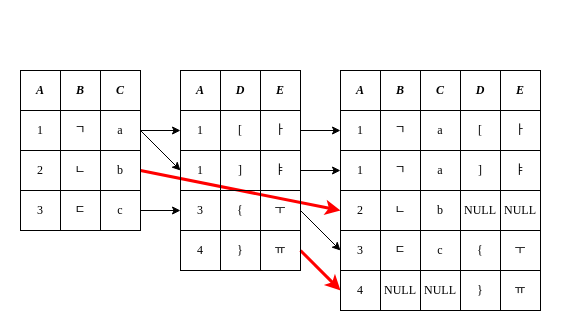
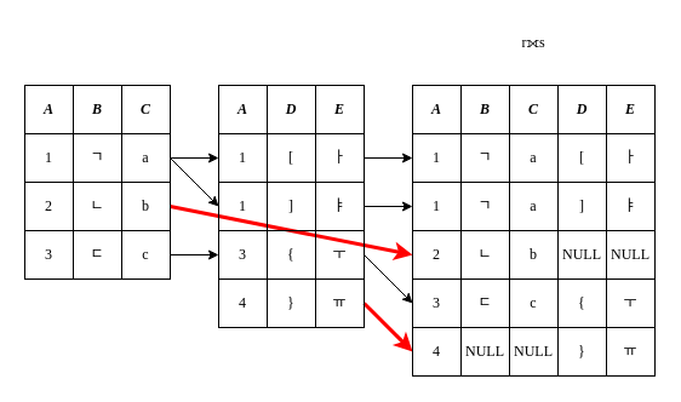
  <mxCell id="0" />
  <mxCell id="1" parent="0" />
  <mxCell id="2" value="A" style="rounded=0;whiteSpace=wrap;html=1;fontFamily=Pretendard Medium;fontStyle=3;fillColor=none;" parent="1" vertex="1"><mxGeometry x="20" y="70" width="40" height="40" as="geometry" /></mxCell>
  <mxCell id="3" value="B" style="rounded=0;whiteSpace=wrap;html=1;fontFamily=Pretendard Medium;fontStyle=3;fillColor=none;" parent="1" vertex="1"><mxGeometry x="60" y="70" width="40" height="40" as="geometry" /></mxCell>
  <mxCell id="4" value="C" style="rounded=0;whiteSpace=wrap;html=1;fontFamily=Pretendard Medium;fontStyle=3;fillColor=none;" parent="1" vertex="1"><mxGeometry x="100" y="70" width="40" height="40" as="geometry" /></mxCell>
  <mxCell id="5" value="A" style="rounded=0;whiteSpace=wrap;html=1;fontFamily=Pretendard Medium;fontStyle=3;fillColor=none;" parent="1" vertex="1"><mxGeometry x="180" y="70" width="40" height="40" as="geometry" /></mxCell>
  <mxCell id="6" value="D" style="rounded=0;whiteSpace=wrap;html=1;fontFamily=Pretendard Medium;fontStyle=3;fillColor=none;" parent="1" vertex="1"><mxGeometry x="220" y="70" width="40" height="40" as="geometry" /></mxCell>
  <mxCell id="7" value="E" style="rounded=0;whiteSpace=wrap;html=1;fontFamily=Pretendard Medium;fontStyle=3;fillColor=none;" parent="1" vertex="1"><mxGeometry x="260" y="70" width="40" height="40" as="geometry" /></mxCell>
  <mxCell id="8" value="1" style="rounded=0;whiteSpace=wrap;html=1;fontFamily=Pretendard Medium;fontStyle=0;fillColor=none;" parent="1" vertex="1"><mxGeometry x="20" y="110" width="40" height="40" as="geometry" /></mxCell>
  <mxCell id="9" value="ㄱ" style="rounded=0;whiteSpace=wrap;html=1;fontFamily=Pretendard Medium;fontStyle=0;fillColor=none;" parent="1" vertex="1"><mxGeometry x="60" y="110" width="40" height="40" as="geometry" /></mxCell>
  <mxCell id="10" style="rounded=0;orthogonalLoop=1;jettySize=auto;html=1;exitX=1;exitY=0.5;exitDx=0;exitDy=0;entryX=0;entryY=0.5;entryDx=0;entryDy=0;" parent="1" source="12" target="13" edge="1"><mxGeometry relative="1" as="geometry" /></mxCell>
  <mxCell id="11" style="rounded=0;orthogonalLoop=1;jettySize=auto;html=1;exitX=1;exitY=0.5;exitDx=0;exitDy=0;entryX=0;entryY=0.5;entryDx=0;entryDy=0;" parent="1" source="12" target="21" edge="1"><mxGeometry relative="1" as="geometry" /></mxCell>
  <mxCell id="12" value="a" style="rounded=0;whiteSpace=wrap;html=1;fontFamily=Pretendard Medium;fontStyle=0;fillColor=none;" parent="1" vertex="1"><mxGeometry x="100" y="110" width="40" height="40" as="geometry" /></mxCell>
  <mxCell id="13" value="1" style="rounded=0;whiteSpace=wrap;html=1;fontFamily=Pretendard Medium;fontStyle=0;fillColor=none;" parent="1" vertex="1"><mxGeometry x="180" y="110" width="40" height="40" as="geometry" /></mxCell>
  <mxCell id="14" value="[" style="rounded=0;whiteSpace=wrap;html=1;fontFamily=Pretendard Medium;fontStyle=0;fillColor=none;" parent="1" vertex="1"><mxGeometry x="220" y="110" width="40" height="40" as="geometry" /></mxCell>
  <mxCell id="15" style="edgeStyle=orthogonalEdgeStyle;rounded=0;orthogonalLoop=1;jettySize=auto;html=1;exitX=1;exitY=0.5;exitDx=0;exitDy=0;entryX=0;entryY=0.5;entryDx=0;entryDy=0;" parent="1" source="16" target="36" edge="1"><mxGeometry relative="1" as="geometry" /></mxCell>
  <mxCell id="16" value="ㅏ" style="rounded=0;whiteSpace=wrap;html=1;fontFamily=Pretendard Medium;fontStyle=0;fillColor=none;" parent="1" vertex="1"><mxGeometry x="260" y="110" width="40" height="40" as="geometry" /></mxCell>
  <mxCell id="17" value="2" style="rounded=0;whiteSpace=wrap;html=1;fontFamily=Pretendard Medium;fontStyle=0;fillColor=none;" parent="1" vertex="1"><mxGeometry x="20" y="150" width="40" height="40" as="geometry" /></mxCell>
  <mxCell id="18" value="ㄴ" style="rounded=0;whiteSpace=wrap;html=1;fontFamily=Pretendard Medium;fontStyle=0;fillColor=none;" parent="1" vertex="1"><mxGeometry x="60" y="150" width="40" height="40" as="geometry" /></mxCell>
  <mxCell id="19" style="rounded=0;orthogonalLoop=1;jettySize=auto;html=1;exitX=1;exitY=0.5;exitDx=0;exitDy=0;entryX=0;entryY=0.5;entryDx=0;entryDy=0;strokeColor=#FF0000;strokeWidth=3;" edge="1" parent="1" source="20" target="63"><mxGeometry relative="1" as="geometry" /></mxCell>
  <mxCell id="20" value="b" style="rounded=0;whiteSpace=wrap;html=1;fontFamily=Pretendard Medium;fontStyle=0;fillColor=none;" parent="1" vertex="1"><mxGeometry x="100" y="150" width="40" height="40" as="geometry" /></mxCell>
  <mxCell id="21" value="1" style="rounded=0;whiteSpace=wrap;html=1;fontFamily=Pretendard Medium;fontStyle=0;fillColor=none;" parent="1" vertex="1"><mxGeometry x="180" y="150" width="40" height="40" as="geometry" /></mxCell>
  <mxCell id="22" value="]" style="rounded=0;whiteSpace=wrap;html=1;fontFamily=Pretendard Medium;fontStyle=0;fillColor=none;" parent="1" vertex="1"><mxGeometry x="220" y="150" width="40" height="40" as="geometry" /></mxCell>
  <mxCell id="23" style="edgeStyle=orthogonalEdgeStyle;rounded=0;orthogonalLoop=1;jettySize=auto;html=1;exitX=1;exitY=0.5;exitDx=0;exitDy=0;entryX=0;entryY=0.5;entryDx=0;entryDy=0;" parent="1" source="24" target="39" edge="1"><mxGeometry relative="1" as="geometry" /></mxCell>
  <mxCell id="24" value="ㅑ" style="rounded=0;whiteSpace=wrap;html=1;fontFamily=Pretendard Medium;fontStyle=0;fillColor=none;" parent="1" vertex="1"><mxGeometry x="260" y="150" width="40" height="40" as="geometry" /></mxCell>
  <mxCell id="25" value="3" style="rounded=0;whiteSpace=wrap;html=1;fontFamily=Pretendard Medium;fontStyle=0;fillColor=none;" parent="1" vertex="1"><mxGeometry x="20" y="190" width="40" height="40" as="geometry" /></mxCell>
  <mxCell id="26" value="ㄷ" style="rounded=0;whiteSpace=wrap;html=1;fontFamily=Pretendard Medium;fontStyle=0;fillColor=none;" parent="1" vertex="1"><mxGeometry x="60" y="190" width="40" height="40" as="geometry" /></mxCell>
  <mxCell id="27" style="edgeStyle=orthogonalEdgeStyle;rounded=0;orthogonalLoop=1;jettySize=auto;html=1;exitX=1;exitY=0.5;exitDx=0;exitDy=0;" parent="1" source="28" target="29" edge="1"><mxGeometry relative="1" as="geometry" /></mxCell>
  <mxCell id="28" value="c" style="rounded=0;whiteSpace=wrap;html=1;fontFamily=Pretendard Medium;fontStyle=0;fillColor=none;" parent="1" vertex="1"><mxGeometry x="100" y="190" width="40" height="40" as="geometry" /></mxCell>
  <mxCell id="29" value="3" style="rounded=0;whiteSpace=wrap;html=1;fontFamily=Pretendard Medium;fontStyle=0;fillColor=none;" parent="1" vertex="1"><mxGeometry x="180" y="190" width="40" height="40" as="geometry" /></mxCell>
  <mxCell id="30" value="{" style="rounded=0;whiteSpace=wrap;html=1;fontFamily=Pretendard Medium;fontStyle=0;fillColor=none;" parent="1" vertex="1"><mxGeometry x="220" y="190" width="40" height="40" as="geometry" /></mxCell>
  <mxCell id="31" style="rounded=0;orthogonalLoop=1;jettySize=auto;html=1;exitX=1;exitY=0.5;exitDx=0;exitDy=0;entryX=0;entryY=0.5;entryDx=0;entryDy=0;" parent="1" source="32" target="42" edge="1"><mxGeometry relative="1" as="geometry" /></mxCell>
  <mxCell id="32" value="ㅜ" style="rounded=0;whiteSpace=wrap;html=1;fontFamily=Pretendard Medium;fontStyle=0;fillColor=none;" parent="1" vertex="1"><mxGeometry x="260" y="190" width="40" height="40" as="geometry" /></mxCell>
  <mxCell id="33" value="A" style="rounded=0;whiteSpace=wrap;html=1;fontFamily=Pretendard Medium;fontStyle=3;fillColor=none;" parent="1" vertex="1"><mxGeometry x="340" y="70" width="40" height="40" as="geometry" /></mxCell>
  <mxCell id="34" value="B" style="rounded=0;whiteSpace=wrap;html=1;fontFamily=Pretendard Medium;fontStyle=3;fillColor=none;" parent="1" vertex="1"><mxGeometry x="380" y="70" width="40" height="40" as="geometry" /></mxCell>
  <mxCell id="35" value="C" style="rounded=0;whiteSpace=wrap;html=1;fontFamily=Pretendard Medium;fontStyle=3;fillColor=none;" parent="1" vertex="1"><mxGeometry x="420" y="70" width="40" height="40" as="geometry" /></mxCell>
  <mxCell id="36" value="1" style="rounded=0;whiteSpace=wrap;html=1;fontFamily=Pretendard Medium;fontStyle=0;fillColor=none;" parent="1" vertex="1"><mxGeometry x="340" y="110" width="40" height="40" as="geometry" /></mxCell>
  <mxCell id="37" value="ㄱ" style="rounded=0;whiteSpace=wrap;html=1;fontFamily=Pretendard Medium;fontStyle=0;fillColor=none;" parent="1" vertex="1"><mxGeometry x="380" y="110" width="40" height="40" as="geometry" /></mxCell>
  <mxCell id="38" value="a" style="rounded=0;whiteSpace=wrap;html=1;fontFamily=Pretendard Medium;fontStyle=0;fillColor=none;" parent="1" vertex="1"><mxGeometry x="420" y="110" width="40" height="40" as="geometry" /></mxCell>
  <mxCell id="39" value="1" style="rounded=0;whiteSpace=wrap;html=1;fontFamily=Pretendard Medium;fontStyle=0;fillColor=none;" parent="1" vertex="1"><mxGeometry x="340" y="150" width="40" height="40" as="geometry" /></mxCell>
  <mxCell id="40" value="ㄱ" style="rounded=0;whiteSpace=wrap;html=1;fontFamily=Pretendard Medium;fontStyle=0;fillColor=none;" parent="1" vertex="1"><mxGeometry x="380" y="150" width="40" height="40" as="geometry" /></mxCell>
  <mxCell id="41" value="a" style="rounded=0;whiteSpace=wrap;html=1;fontFamily=Pretendard Medium;fontStyle=0;fillColor=none;" parent="1" vertex="1"><mxGeometry x="420" y="150" width="40" height="40" as="geometry" /></mxCell>
  <mxCell id="42" value="3" style="rounded=0;whiteSpace=wrap;html=1;fontFamily=Pretendard Medium;fontStyle=0;fillColor=none;" parent="1" vertex="1"><mxGeometry x="340" y="230" width="40" height="40" as="geometry" /></mxCell>
  <mxCell id="43" value="ㄷ" style="rounded=0;whiteSpace=wrap;html=1;fontFamily=Pretendard Medium;fontStyle=0;fillColor=none;" parent="1" vertex="1"><mxGeometry x="380" y="230" width="40" height="40" as="geometry" /></mxCell>
  <mxCell id="44" value="c" style="rounded=0;whiteSpace=wrap;html=1;fontFamily=Pretendard Medium;fontStyle=0;fillColor=none;" parent="1" vertex="1"><mxGeometry x="420" y="230" width="40" height="40" as="geometry" /></mxCell>
  <mxCell id="45" value="D" style="rounded=0;whiteSpace=wrap;html=1;fontFamily=Pretendard Medium;fontStyle=3;fillColor=none;" parent="1" vertex="1"><mxGeometry x="460" y="70" width="40" height="40" as="geometry" /></mxCell>
  <mxCell id="46" value="E" style="rounded=0;whiteSpace=wrap;html=1;fontFamily=Pretendard Medium;fontStyle=3;fillColor=none;" parent="1" vertex="1"><mxGeometry x="500" y="70" width="40" height="40" as="geometry" /></mxCell>
  <mxCell id="47" value="[" style="rounded=0;whiteSpace=wrap;html=1;fontFamily=Pretendard Medium;fontStyle=0;fillColor=none;" parent="1" vertex="1"><mxGeometry x="460" y="110" width="40" height="40" as="geometry" /></mxCell>
  <mxCell id="48" value="ㅏ" style="rounded=0;whiteSpace=wrap;html=1;fontFamily=Pretendard Medium;fontStyle=0;fillColor=none;" parent="1" vertex="1"><mxGeometry x="500" y="110" width="40" height="40" as="geometry" /></mxCell>
  <mxCell id="49" value="]" style="rounded=0;whiteSpace=wrap;html=1;fontFamily=Pretendard Medium;fontStyle=0;fillColor=none;" parent="1" vertex="1"><mxGeometry x="460" y="150" width="40" height="40" as="geometry" /></mxCell>
  <mxCell id="50" value="ㅑ" style="rounded=0;whiteSpace=wrap;html=1;fontFamily=Pretendard Medium;fontStyle=0;fillColor=none;" parent="1" vertex="1"><mxGeometry x="500" y="150" width="40" height="40" as="geometry" /></mxCell>
  <mxCell id="51" value="{" style="rounded=0;whiteSpace=wrap;html=1;fontFamily=Pretendard Medium;fontStyle=0;fillColor=none;" parent="1" vertex="1"><mxGeometry x="460" y="230" width="40" height="40" as="geometry" /></mxCell>
  <mxCell id="52" value="ㅜ" style="rounded=0;whiteSpace=wrap;html=1;fontFamily=Pretendard Medium;fontStyle=0;fillColor=none;" parent="1" vertex="1"><mxGeometry x="500" y="230" width="40" height="40" as="geometry" /></mxCell>
  <mxCell id="53" value="4" style="rounded=0;whiteSpace=wrap;html=1;fontFamily=Pretendard Medium;fontStyle=0;fillColor=none;" parent="1" vertex="1"><mxGeometry x="180" y="230" width="40" height="40" as="geometry" /></mxCell>
  <mxCell id="54" value="}" style="rounded=0;whiteSpace=wrap;html=1;fontFamily=Pretendard Medium;fontStyle=0;fillColor=none;" parent="1" vertex="1"><mxGeometry x="220" y="230" width="40" height="40" as="geometry" /></mxCell>
  <mxCell id="55" style="rounded=0;orthogonalLoop=1;jettySize=auto;html=1;exitX=1;exitY=0.5;exitDx=0;exitDy=0;entryX=0;entryY=0.5;entryDx=0;entryDy=0;strokeColor=#FF0000;strokeWidth=3;" edge="1" parent="1" source="56" target="58"><mxGeometry relative="1" as="geometry" /></mxCell>
  <mxCell id="56" value="ㅠ" style="rounded=0;whiteSpace=wrap;html=1;fontFamily=Pretendard Medium;fontStyle=0;fillColor=none;" parent="1" vertex="1"><mxGeometry x="260" y="230" width="40" height="40" as="geometry" /></mxCell>
+ <mxCell id="57" value="&lt;font face=&quot;Pretendard Medium&quot;&gt;r&lt;span class=&quot;box&quot;&gt;⟗&lt;/span&gt;&lt;span style=&quot;&quot; id=&quot;char-node&quot;&gt;s&lt;/span&gt;&lt;/font&gt;" style="text;html=1;align=center;verticalAlign=middle;whiteSpace=wrap;rounded=0;" parent="1" vertex="1"><mxGeometry x="380" y="20" width="120" height="30" as="geometry" /></mxCell>
  <mxCell id="58" value="4" style="rounded=0;whiteSpace=wrap;html=1;fontFamily=Pretendard Medium;fontStyle=0;fillColor=none;" parent="1" vertex="1"><mxGeometry x="340" y="270" width="40" height="40" as="geometry" /></mxCell>
  <mxCell id="59" value="NULL" style="rounded=0;whiteSpace=wrap;html=1;fontFamily=Pretendard Medium;fontStyle=0;fillColor=none;" parent="1" vertex="1"><mxGeometry x="380" y="270" width="40" height="40" as="geometry" /></mxCell>
  <mxCell id="60" value="NULL" style="rounded=0;whiteSpace=wrap;html=1;fontFamily=Pretendard Medium;fontStyle=0;fillColor=none;" parent="1" vertex="1"><mxGeometry x="420" y="270" width="40" height="40" as="geometry" /></mxCell>
  <mxCell id="61" value="}" style="rounded=0;whiteSpace=wrap;html=1;fontFamily=Pretendard Medium;fontStyle=0;fillColor=none;" parent="1" vertex="1"><mxGeometry x="460" y="270" width="40" height="40" as="geometry" /></mxCell>
  <mxCell id="62" value="ㅠ" style="rounded=0;whiteSpace=wrap;html=1;fontFamily=Pretendard Medium;fontStyle=0;fillColor=none;" parent="1" vertex="1"><mxGeometry x="500" y="270" width="40" height="40" as="geometry" /></mxCell>
  <mxCell id="63" value="2" style="rounded=0;whiteSpace=wrap;html=1;fontFamily=Pretendard Medium;fontStyle=0;fillColor=none;" vertex="1" parent="1"><mxGeometry x="340" y="190" width="40" height="40" as="geometry" /></mxCell>
  <mxCell id="64" value="ㄴ" style="rounded=0;whiteSpace=wrap;html=1;fontFamily=Pretendard Medium;fontStyle=0;fillColor=none;" vertex="1" parent="1"><mxGeometry x="380" y="190" width="40" height="40" as="geometry" /></mxCell>
  <mxCell id="65" value="b" style="rounded=0;whiteSpace=wrap;html=1;fontFamily=Pretendard Medium;fontStyle=0;fillColor=none;" vertex="1" parent="1"><mxGeometry x="420" y="190" width="40" height="40" as="geometry" /></mxCell>
  <mxCell id="66" value="NULL" style="rounded=0;whiteSpace=wrap;html=1;fontFamily=Pretendard Medium;fontStyle=0;fillColor=none;" vertex="1" parent="1"><mxGeometry x="460" y="190" width="40" height="40" as="geometry" /></mxCell>
  <mxCell id="67" value="NULL" style="rounded=0;whiteSpace=wrap;html=1;fontFamily=Pretendard Medium;fontStyle=0;fillColor=none;" vertex="1" parent="1"><mxGeometry x="500" y="190" width="40" height="40" as="geometry" /></mxCell>
